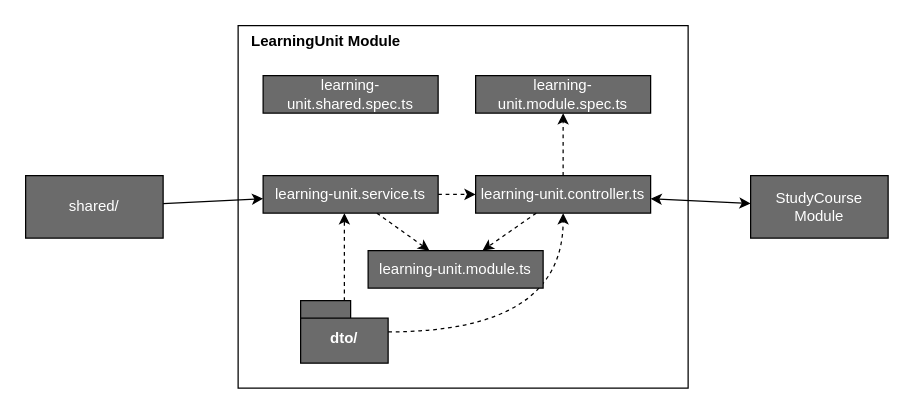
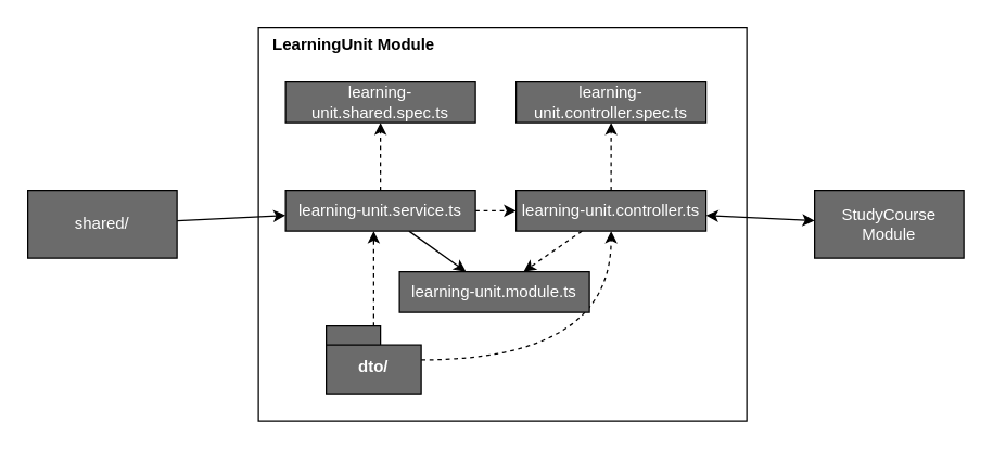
  <mxCell id="0" />
  <mxCell id="1" parent="0" />
  <mxCell id="2" value="" style="rounded=0;whiteSpace=wrap;html=1;" parent="1" vertex="1"><mxGeometry x="190" y="20" width="360" height="290" as="geometry" /></mxCell>
  <mxCell id="3" value="LearningUnit Module" style="text;align=center;fontStyle=1;verticalAlign=middle;spacingLeft=3;spacingRight=3;strokeColor=none;rotatable=0;points=[[0,0.5],[1,0.5]];portConstraint=eastwest;html=1;" parent="1" vertex="1"><mxGeometry x="220" y="20" width="80" height="26" as="geometry" /></mxCell>
  <mxCell id="4" style="rounded=0;orthogonalLoop=1;jettySize=auto;html=1;dashed=0;" parent="1" source="5" target="18" edge="1"><mxGeometry relative="1" as="geometry" /></mxCell>
  <mxCell id="5" value="shared/" style="html=1;whiteSpace=wrap;fillColor=#6B6B6B;fontColor=#FFFFFF;" parent="1" vertex="1"><mxGeometry x="20" y="140" width="110" height="50" as="geometry" /></mxCell>
  <mxCell id="6" style="rounded=0;orthogonalLoop=1;jettySize=auto;html=1;startArrow=classic;startFill=1;" parent="1" source="7" target="14" edge="1"><mxGeometry relative="1" as="geometry" /></mxCell>
  <mxCell id="7" value="StudyCourse Module" style="html=1;whiteSpace=wrap;fillColor=#6B6B6B;fontColor=#FFFFFF;" parent="1" vertex="1"><mxGeometry x="600" y="140" width="110" height="50" as="geometry" /></mxCell>
  <mxCell id="8" style="edgeStyle=orthogonalEdgeStyle;rounded=0;orthogonalLoop=1;jettySize=auto;html=1;curved=1;dashed=1;" parent="1" source="10" target="14" edge="1"><mxGeometry relative="1" as="geometry"><Array as="points"><mxPoint x="450" y="265" /></Array></mxGeometry></mxCell>
  <mxCell id="9" style="edgeStyle=orthogonalEdgeStyle;rounded=0;orthogonalLoop=1;jettySize=auto;html=1;curved=1;dashed=1;" parent="1" source="10" target="18" edge="1"><mxGeometry relative="1" as="geometry"><Array as="points"><mxPoint x="280" y="265" /></Array></mxGeometry></mxCell>
  <mxCell id="10" value="dto/" style="shape=folder;fontStyle=1;spacingTop=10;tabWidth=40;tabHeight=14;tabPosition=left;html=1;whiteSpace=wrap;fillColor=#6B6B6B;fontColor=#FFFFFF;" parent="1" vertex="1"><mxGeometry x="240" y="240" width="70" height="50" as="geometry" /></mxCell>
  <mxCell id="11" value="learning-unit.module.ts" style="html=1;whiteSpace=wrap;fillColor=#6B6B6B;fontColor=#FFFFFF;" parent="1" vertex="1"><mxGeometry x="294" y="200" width="140" height="30" as="geometry" /></mxCell>
  <mxCell id="12" style="rounded=0;orthogonalLoop=1;jettySize=auto;html=1;dashed=1;" parent="1" source="14" target="11" edge="1"><mxGeometry relative="1" as="geometry" /></mxCell>
  <mxCell id="13" style="rounded=0;orthogonalLoop=1;jettySize=auto;html=1;dashed=1;" parent="1" source="14" target="19" edge="1"><mxGeometry relative="1" as="geometry" /></mxCell>
  <mxCell id="14" value="learning-unit.controller.ts" style="html=1;whiteSpace=wrap;fillColor=#6B6B6B;fontColor=#FFFFFF;" parent="1" vertex="1"><mxGeometry x="380" y="140" width="140" height="30" as="geometry" /></mxCell>
- <mxCell id="15" style="rounded=0;orthogonalLoop=1;jettySize=auto;html=1;dashed=1;" parent="1" source="18" target="11" edge="1"><mxGeometry relative="1" as="geometry" /></mxCell>
+ <mxCell id="15" style="rounded=0;orthogonalLoop=1;jettySize=auto;html=1;dashed=0;" parent="1" source="18" target="11" edge="1"><mxGeometry relative="1" as="geometry" /></mxCell>
+ <mxCell id="16" style="rounded=0;orthogonalLoop=1;jettySize=auto;html=1;dashed=1;" parent="1" source="18" target="20" edge="1"><mxGeometry relative="1" as="geometry" /></mxCell>
  <mxCell id="17" style="rounded=0;orthogonalLoop=1;jettySize=auto;html=1;dashed=1;" parent="1" source="18" target="14" edge="1"><mxGeometry relative="1" as="geometry" /></mxCell>
  <mxCell id="18" value="learning-unit.service.ts" style="html=1;whiteSpace=wrap;fillColor=#6B6B6B;fontColor=#FFFFFF;" parent="1" vertex="1"><mxGeometry x="210" y="140" width="140" height="30" as="geometry" /></mxCell>
- <mxCell id="19" value="learning-unit.module.spec.ts" style="html=1;whiteSpace=wrap;strokeColor=#000000;fillColor=#6B6B6B;fontColor=#FFFFFF;" parent="1" vertex="1"><mxGeometry x="380" y="60" width="140" height="30" as="geometry" /></mxCell>
+ <mxCell id="19" value="learning-unit.controller.spec.ts" style="html=1;whiteSpace=wrap;strokeColor=#000000;fillColor=#6B6B6B;fontColor=#FFFFFF;" parent="1" vertex="1"><mxGeometry x="380" y="60" width="140" height="30" as="geometry" /></mxCell>
  <mxCell id="20" value="learning-unit.shared.spec.ts" style="html=1;whiteSpace=wrap;fillColor=#6B6B6B;fontColor=#FFFFFF;" parent="1" vertex="1"><mxGeometry x="210" y="60" width="140" height="30" as="geometry" /></mxCell>
